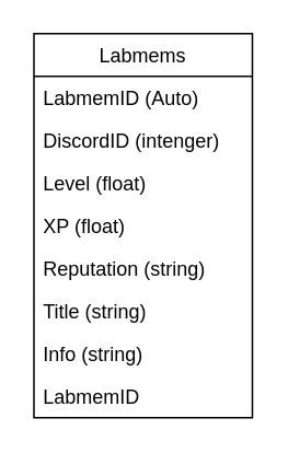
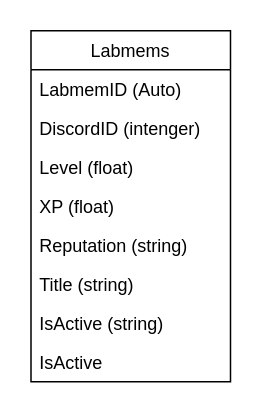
  <mxCell id="0" />
  <mxCell id="1" parent="0" />
  <mxCell id="2" value="Labmems" style="swimlane;fontStyle=0;childLayout=stackLayout;horizontal=1;startSize=26;fillColor=none;horizontalStack=0;resizeParent=1;resizeParentMax=0;resizeLast=0;collapsible=1;marginBottom=0;" vertex="1" parent="1"><mxGeometry x="20" y="20" width="133" height="234" as="geometry" /></mxCell>
  <mxCell id="3" value="LabmemID (Auto)" style="text;strokeColor=none;fillColor=none;align=left;verticalAlign=top;spacingLeft=4;spacingRight=4;overflow=hidden;rotatable=0;points=[[0,0.5],[1,0.5]];portConstraint=eastwest;" vertex="1" parent="2"><mxGeometry y="26" width="133" height="26" as="geometry" /></mxCell>
  <mxCell id="4" value="DiscordID (intenger)" style="text;strokeColor=none;fillColor=none;align=left;verticalAlign=top;spacingLeft=4;spacingRight=4;overflow=hidden;rotatable=0;points=[[0,0.5],[1,0.5]];portConstraint=eastwest;" vertex="1" parent="2"><mxGeometry y="52" width="133" height="26" as="geometry" /></mxCell>
  <mxCell id="5" value="Level (float)" style="text;strokeColor=none;fillColor=none;align=left;verticalAlign=top;spacingLeft=4;spacingRight=4;overflow=hidden;rotatable=0;points=[[0,0.5],[1,0.5]];portConstraint=eastwest;" vertex="1" parent="2"><mxGeometry y="78" width="133" height="26" as="geometry" /></mxCell>
  <mxCell id="6" value="XP (float)" style="text;strokeColor=none;fillColor=none;align=left;verticalAlign=top;spacingLeft=4;spacingRight=4;overflow=hidden;rotatable=0;points=[[0,0.5],[1,0.5]];portConstraint=eastwest;" vertex="1" parent="2"><mxGeometry y="104" width="133" height="26" as="geometry" /></mxCell>
  <mxCell id="7" value="Reputation (string)&#10;" style="text;strokeColor=none;fillColor=none;align=left;verticalAlign=top;spacingLeft=4;spacingRight=4;overflow=hidden;rotatable=0;points=[[0,0.5],[1,0.5]];portConstraint=eastwest;" vertex="1" parent="2"><mxGeometry y="130" width="133" height="26" as="geometry" /></mxCell>
  <mxCell id="8" value="Title (string)" style="text;strokeColor=none;fillColor=none;align=left;verticalAlign=top;spacingLeft=4;spacingRight=4;overflow=hidden;rotatable=0;points=[[0,0.5],[1,0.5]];portConstraint=eastwest;" vertex="1" parent="2"><mxGeometry y="156" width="133" height="26" as="geometry" /></mxCell>
- <mxCell id="9" value="Info (string)&#10;" style="text;strokeColor=none;fillColor=none;align=left;verticalAlign=top;spacingLeft=4;spacingRight=4;overflow=hidden;rotatable=0;points=[[0,0.5],[1,0.5]];portConstraint=eastwest;" vertex="1" parent="2"><mxGeometry y="182" width="133" height="26" as="geometry" /></mxCell>
- <mxCell id="10" value="LabmemID" style="text;strokeColor=none;fillColor=none;align=left;verticalAlign=top;spacingLeft=4;spacingRight=4;overflow=hidden;rotatable=0;points=[[0,0.5],[1,0.5]];portConstraint=eastwest;" vertex="1" parent="2"><mxGeometry y="208" width="133" height="26" as="geometry" /></mxCell>
+ <mxCell id="9" value="IsActive (string)&#10;" style="text;strokeColor=none;fillColor=none;align=left;verticalAlign=top;spacingLeft=4;spacingRight=4;overflow=hidden;rotatable=0;points=[[0,0.5],[1,0.5]];portConstraint=eastwest;" vertex="1" parent="2"><mxGeometry y="182" width="133" height="26" as="geometry" /></mxCell>
+ <mxCell id="10" value="IsActive" style="text;strokeColor=none;fillColor=none;align=left;verticalAlign=top;spacingLeft=4;spacingRight=4;overflow=hidden;rotatable=0;points=[[0,0.5],[1,0.5]];portConstraint=eastwest;" vertex="1" parent="2"><mxGeometry y="208" width="133" height="26" as="geometry" /></mxCell>
